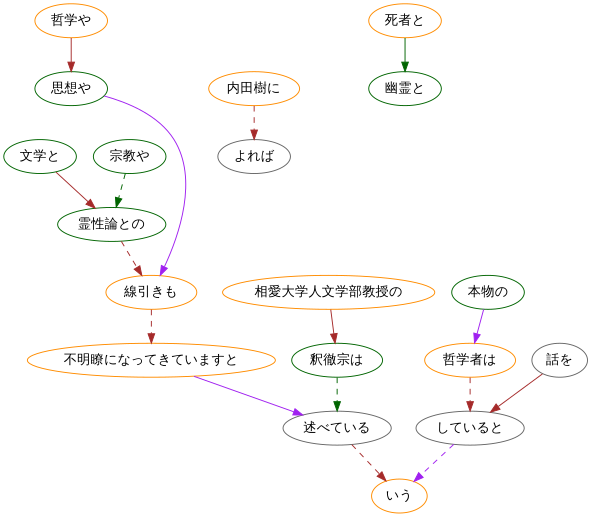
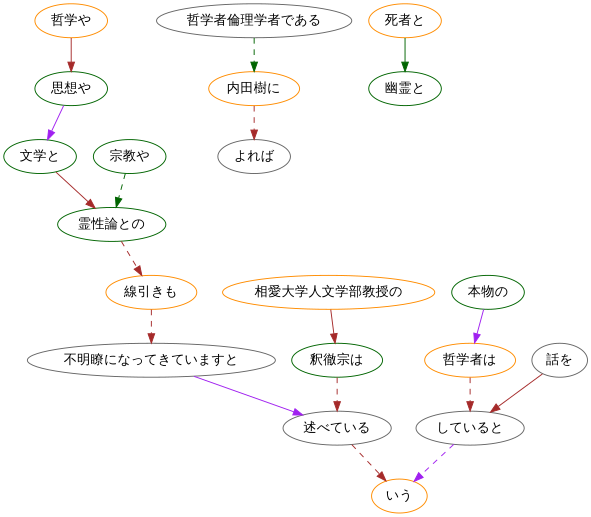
  digraph {
    fontname="Noto Sans"
    node [color=darkorange fontname="Noto Sans"]
    edge [color=brown fontname="Noto Sans" style=dashed]
    n1 [label="相愛大学人文学部教授の"]
    n2 [color=darkgreen label="釈徹宗は"]
    n3 [color=gray40 label="述べている"]
    n4 [label="いう"]
    n5 [label="哲学や"]
    n6 [color=darkgreen label="思想や"]
    n7 [color=darkgreen label="文学と"]
    n8 [color=darkgreen label="霊性論との"]
    n9 [label="線引きも"]
-   n10 [label="不明瞭になってきていますと"]
+   n10 [color=gray40 label="不明瞭になってきていますと"]
    n11 [color=darkgreen label="宗教や"]
+   n12 [color=gray40 label="哲学者倫理学者である"]
    n13 [label="内田樹に"]
    n14 [color=gray40 label="よれば"]
    n15 [color=darkgreen label="本物の"]
    n16 [label="哲学者は"]
    n17 [color=gray40 label="していると"]
    n18 [label="死者と"]
    n19 [color=darkgreen label="幽霊と"]
    n20 [color=gray40 label="話を"]
    n1 -> n2 [style=solid]
-   n2 -> n3 [color=darkgreen]
+   n2 -> n3
    n3 -> n4
    n5 -> n6 [style=solid]
-   n6 -> n9 [color=purple style=solid]
+   n6 -> n7 [color=purple style=solid]
    n7 -> n8 [style=solid]
    n8 -> n9
    n9 -> n10
    n10 -> n3 [color=purple style=solid]
    n11 -> n8 [color=darkgreen]
+   n12 -> n13 [color=darkgreen]
    n13 -> n14
    n15 -> n16 [color=purple style=solid]
    n16 -> n17
    n17 -> n4 [color=purple]
    n18 -> n19 [color=darkgreen style=solid]
    n20 -> n17 [style=solid]
  }
